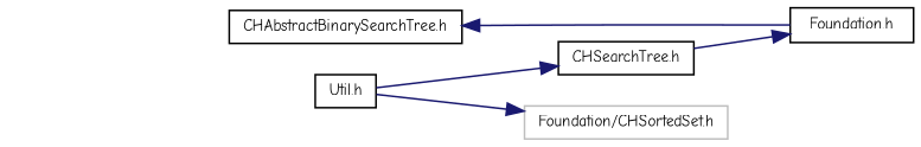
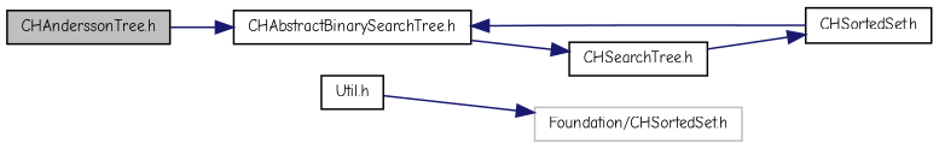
  digraph {
    fontname="Comic Neue"
    rankdir=LR
    node [color=black fontname="Comic Neue" fontsize=9 shape=record]
    edge [color=midnightblue fontname="Comic Neue" fontsize=9 labelfontname=LucidaGrande labelfontsize=9 style=solid]
+   n1 [fillcolor=grey75 fontcolor=black height=0.2 label="CHAnderssonTree.h" style=filled width=0.4]
    n2 [height=0.2 label="CHAbstractBinarySearchTree.h" width=0.4]
    n3 [height=0.2 label="CHSearchTree.h" width=0.4]
-   n4 [height=0.2 label="Foundation.h" width=0.4]
+   n4 [height=0.2 label="CHSortedSet.h" width=0.4]
    n5 [height=0.2 label="Util.h" width=0.4]
    n6 [color=grey75 height=0.2 label="Foundation/CHSortedSet.h" width=0.4]
-   n5 -> n3
+   n1 -> n2
+   n2 -> n3
    n3 -> n4
    n4 -> n2
    n5 -> n6
  }
